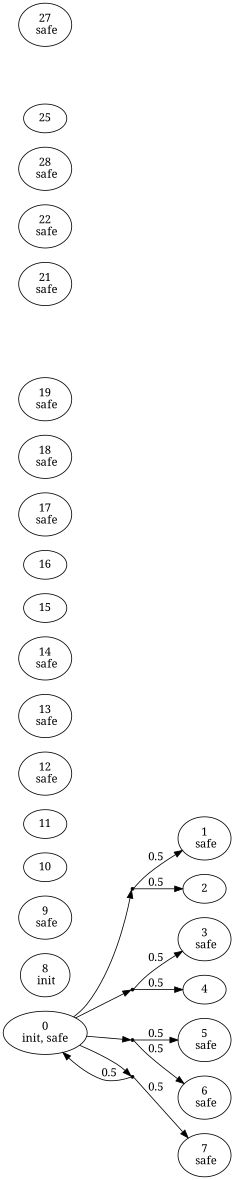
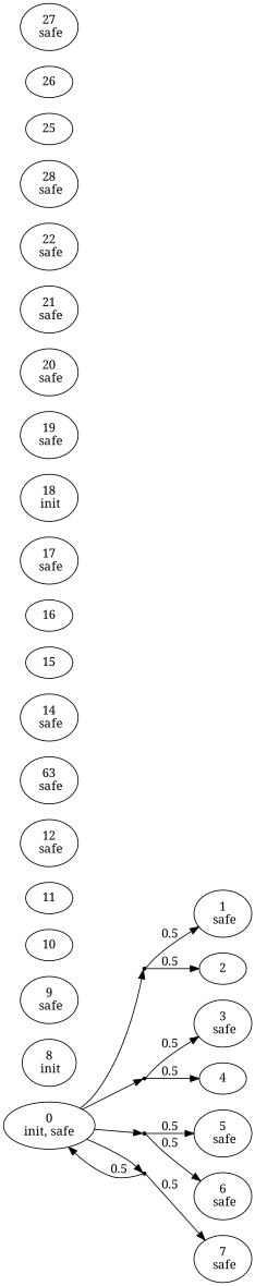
  digraph {
    fontname="Noto Serif"
    rankdir=LR
    node [fontname="Noto Serif"]
    edge [fontname="Noto Serif"]
    n1 [label="0\ninit, safe"]
    29 [shape=point]
    30 [shape=point]
    31 [shape=point]
    32 [shape=point]
    n6 [label="1\n safe"]
    2
    n8 [label="3\n safe"]
    4
    n10 [label="5\n safe"]
    n11 [label="6\n safe"]
    n12 [label="7\n safe"]
    n13 [label="8\n init"]
    n14 [label="9\n safe"]
    10
    11
    n17 [label="12\n safe"]
-   n18 [label="13\n safe"]
+   n18 [label="63\n safe"]
    n19 [label="14\n safe"]
    15
    16
    n22 [label="17\n safe"]
-   n23 [label="18\n safe"]
+   n23 [label="18\n init"]
    n24 [label="19\n safe"]
+   n25 [label="20\n safe"]
    n26 [label="21\n safe"]
    n27 [label="22\n safe"]
    n28 [label="28\n safe"]
    25
+   26
    n31 [label="27\n safe"]
    n1 -> 29
    n1 -> 30
    n1 -> 31
    n1 -> 32
    29 -> n6 [label=0.5]
    29 -> 2 [label=0.5]
    30 -> n8 [label=0.5]
    30 -> 4 [label=0.5]
    31 -> n10 [label=0.5]
    31 -> n11 [label=0.5]
    32 -> n1 [label=0.5]
    32 -> n12 [label=0.5]
  }
